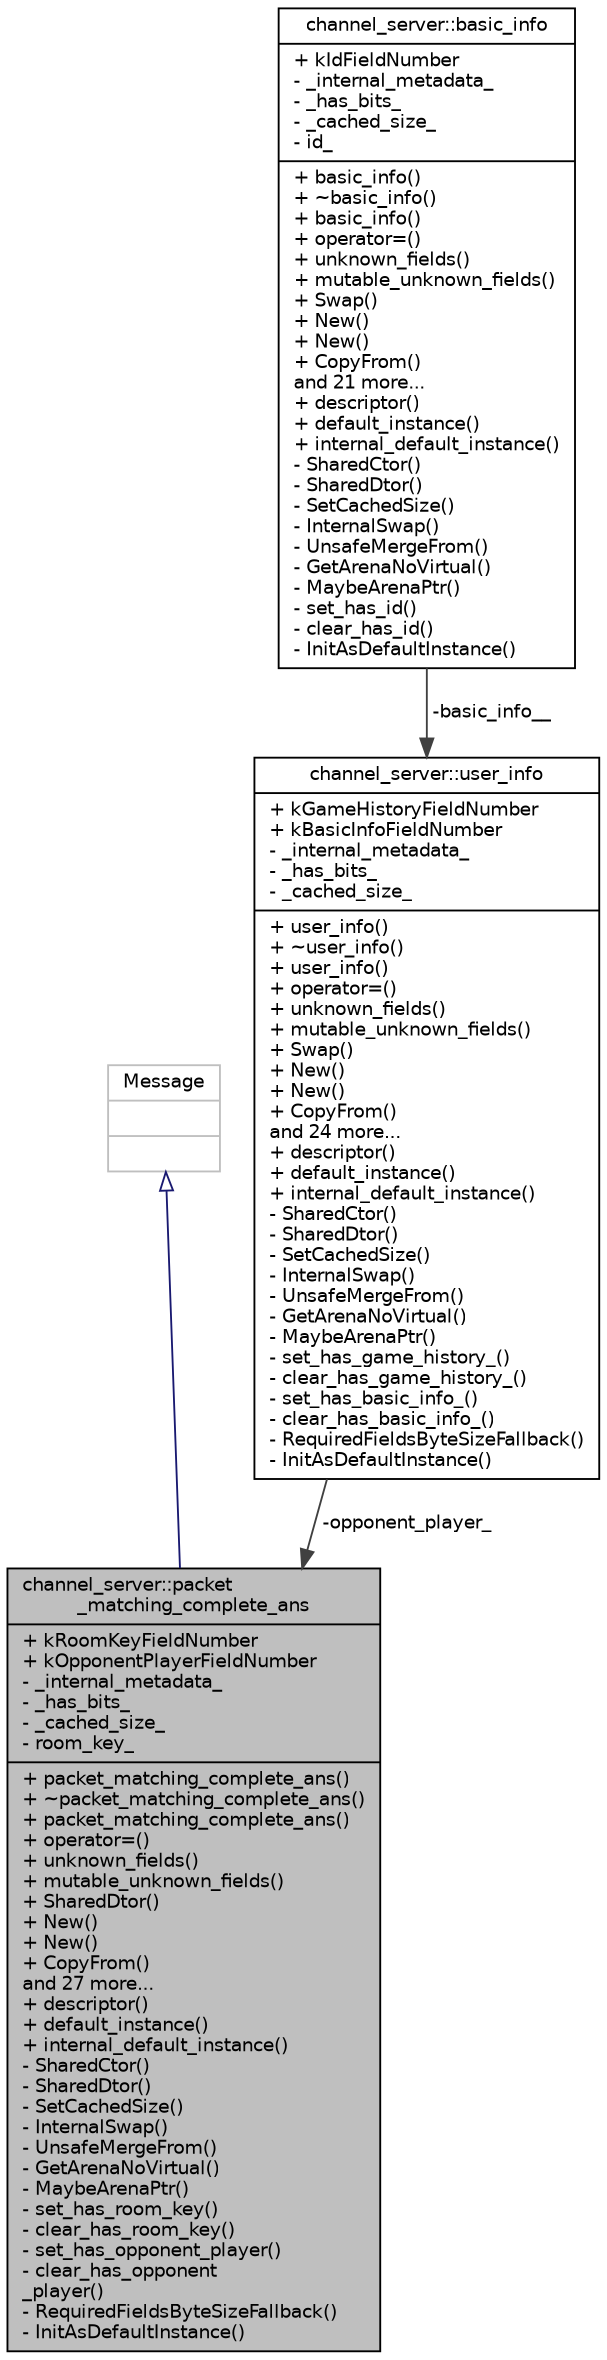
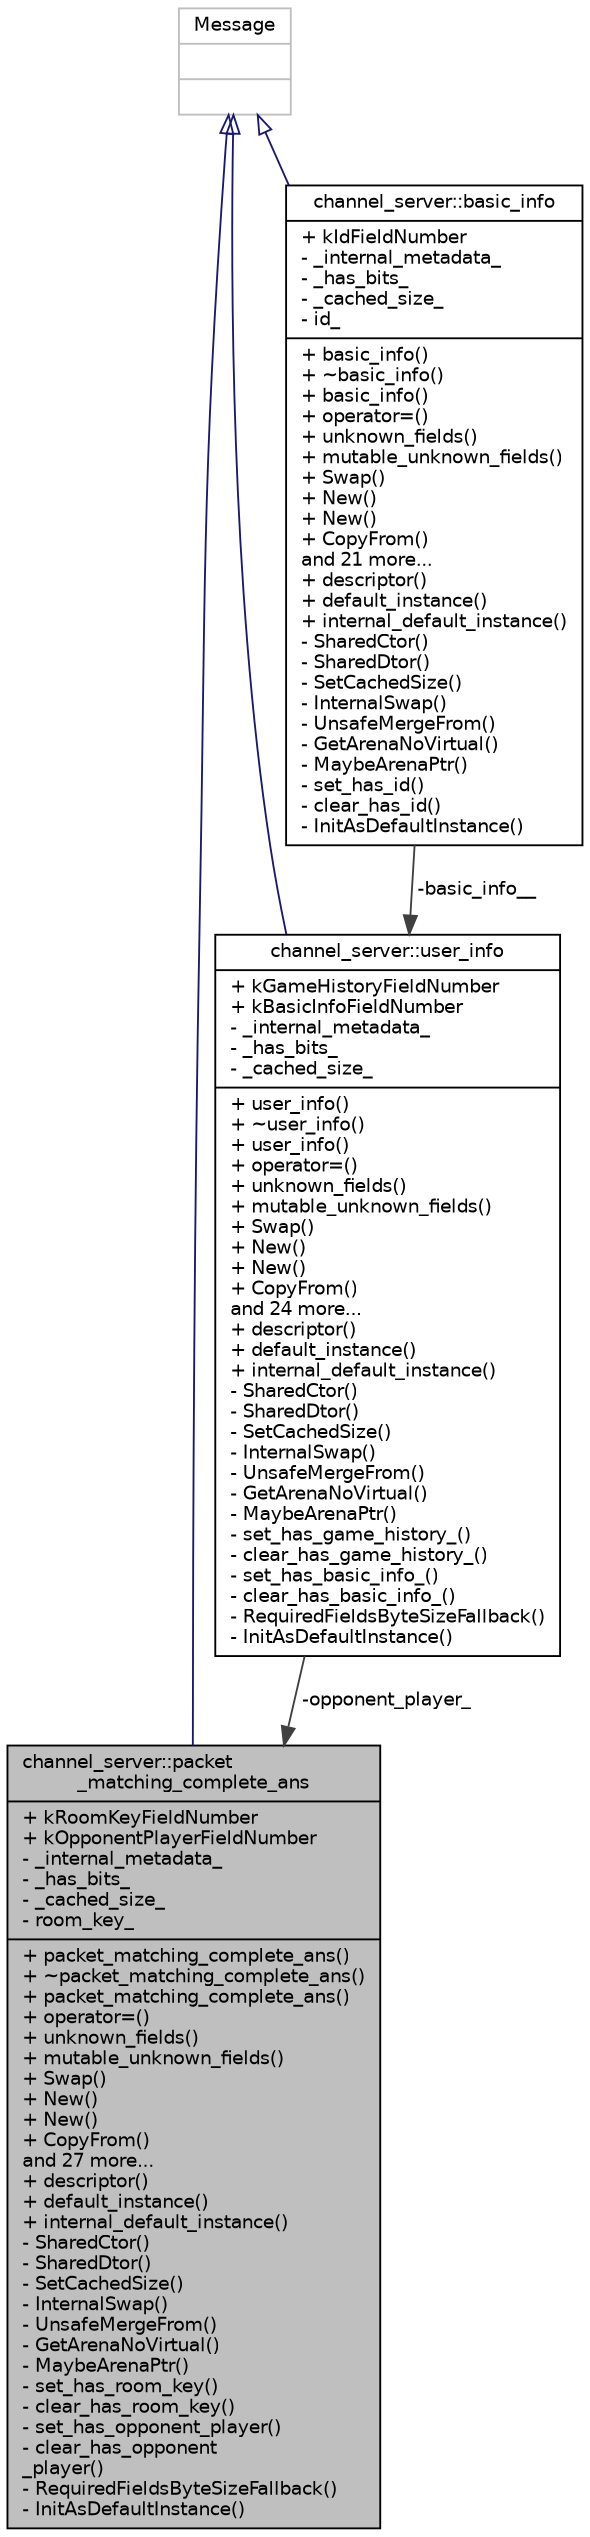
  digraph {
    node [color=black fillcolor=white fontname=Helvetica fontsize=10 shape=record style=filled]
    edge [arrowtail=onormal color=midnightblue dir=back fontname=Helvetica fontsize=10 labelfontname=Helvetica labelfontsize=10 style=solid]
-   n1 [fillcolor=grey75 fontcolor=black height=0.2 label="{channel_server::packet\l_matching_complete_ans\n|+ kRoomKeyFieldNumber\l+ kOpponentPlayerFieldNumber\l- _internal_metadata_\l- _has_bits_\l- _cached_size_\l- room_key_\l|+ packet_matching_complete_ans()\l+ ~packet_matching_complete_ans()\l+ packet_matching_complete_ans()\l+ operator=()\l+ unknown_fields()\l+ mutable_unknown_fields()\l+ SharedDtor()\l+ New()\l+ New()\l+ CopyFrom()\land 27 more...\l+ descriptor()\l+ default_instance()\l+ internal_default_instance()\l- SharedCtor()\l- SharedDtor()\l- SetCachedSize()\l- InternalSwap()\l- UnsafeMergeFrom()\l- GetArenaNoVirtual()\l- MaybeArenaPtr()\l- set_has_room_key()\l- clear_has_room_key()\l- set_has_opponent_player()\l- clear_has_opponent\l_player()\l- RequiredFieldsByteSizeFallback()\l- InitAsDefaultInstance()\l}" width=0.4]
+   n1 [fillcolor=grey75 fontcolor=black height=0.2 label="{channel_server::packet\l_matching_complete_ans\n|+ kRoomKeyFieldNumber\l+ kOpponentPlayerFieldNumber\l- _internal_metadata_\l- _has_bits_\l- _cached_size_\l- room_key_\l|+ packet_matching_complete_ans()\l+ ~packet_matching_complete_ans()\l+ packet_matching_complete_ans()\l+ operator=()\l+ unknown_fields()\l+ mutable_unknown_fields()\l+ Swap()\l+ New()\l+ New()\l+ CopyFrom()\land 27 more...\l+ descriptor()\l+ default_instance()\l+ internal_default_instance()\l- SharedCtor()\l- SharedDtor()\l- SetCachedSize()\l- InternalSwap()\l- UnsafeMergeFrom()\l- GetArenaNoVirtual()\l- MaybeArenaPtr()\l- set_has_room_key()\l- clear_has_room_key()\l- set_has_opponent_player()\l- clear_has_opponent\l_player()\l- RequiredFieldsByteSizeFallback()\l- InitAsDefaultInstance()\l}" width=0.4]
    n2 [color=grey75 height=0.2 label="{Message\n||}" width=0.4]
    n3 [height=0.2 label="{channel_server::user_info\n|+ kGameHistoryFieldNumber\l+ kBasicInfoFieldNumber\l- _internal_metadata_\l- _has_bits_\l- _cached_size_\l|+ user_info()\l+ ~user_info()\l+ user_info()\l+ operator=()\l+ unknown_fields()\l+ mutable_unknown_fields()\l+ Swap()\l+ New()\l+ New()\l+ CopyFrom()\land 24 more...\l+ descriptor()\l+ default_instance()\l+ internal_default_instance()\l- SharedCtor()\l- SharedDtor()\l- SetCachedSize()\l- InternalSwap()\l- UnsafeMergeFrom()\l- GetArenaNoVirtual()\l- MaybeArenaPtr()\l- set_has_game_history_()\l- clear_has_game_history_()\l- set_has_basic_info_()\l- clear_has_basic_info_()\l- RequiredFieldsByteSizeFallback()\l- InitAsDefaultInstance()\l}" width=0.4]
    n4 [height=0.2 label="{channel_server::basic_info\n|+ kIdFieldNumber\l- _internal_metadata_\l- _has_bits_\l- _cached_size_\l- id_\l|+ basic_info()\l+ ~basic_info()\l+ basic_info()\l+ operator=()\l+ unknown_fields()\l+ mutable_unknown_fields()\l+ Swap()\l+ New()\l+ New()\l+ CopyFrom()\land 21 more...\l+ descriptor()\l+ default_instance()\l+ internal_default_instance()\l- SharedCtor()\l- SharedDtor()\l- SetCachedSize()\l- InternalSwap()\l- UnsafeMergeFrom()\l- GetArenaNoVirtual()\l- MaybeArenaPtr()\l- set_has_id()\l- clear_has_id()\l- InitAsDefaultInstance()\l}" width=0.4]
    n2 -> n1
+   n2 -> n3
+   n2 -> n4
    n3 -> n1 [arrowhead=normal color=grey25 label=" -opponent_player_" arrowtail="" dir=""]
    n4 -> n3 [arrowhead=normal color=grey25 label=" -basic_info__" arrowtail="" dir=""]
  }
